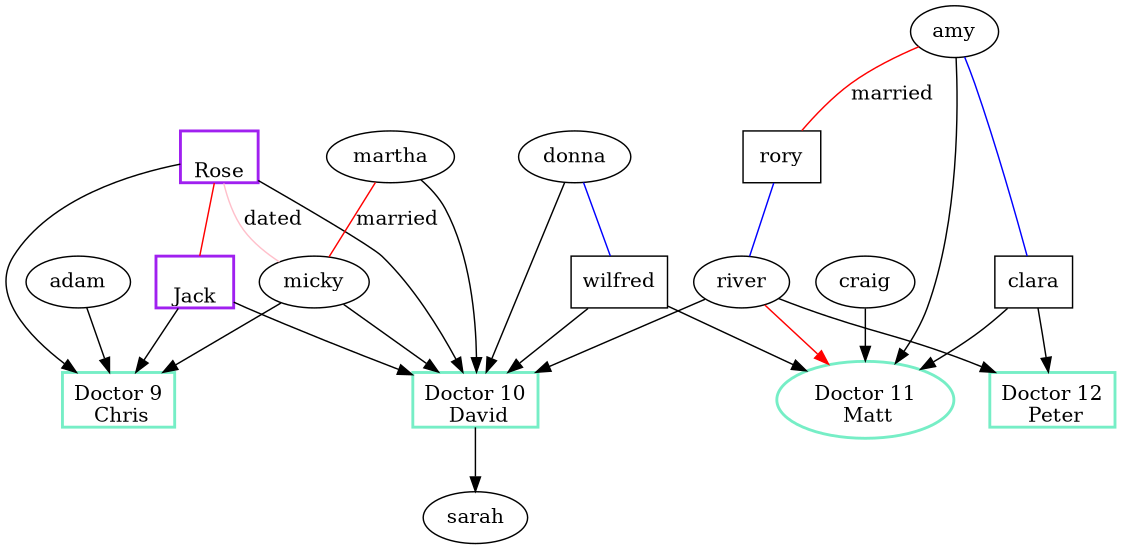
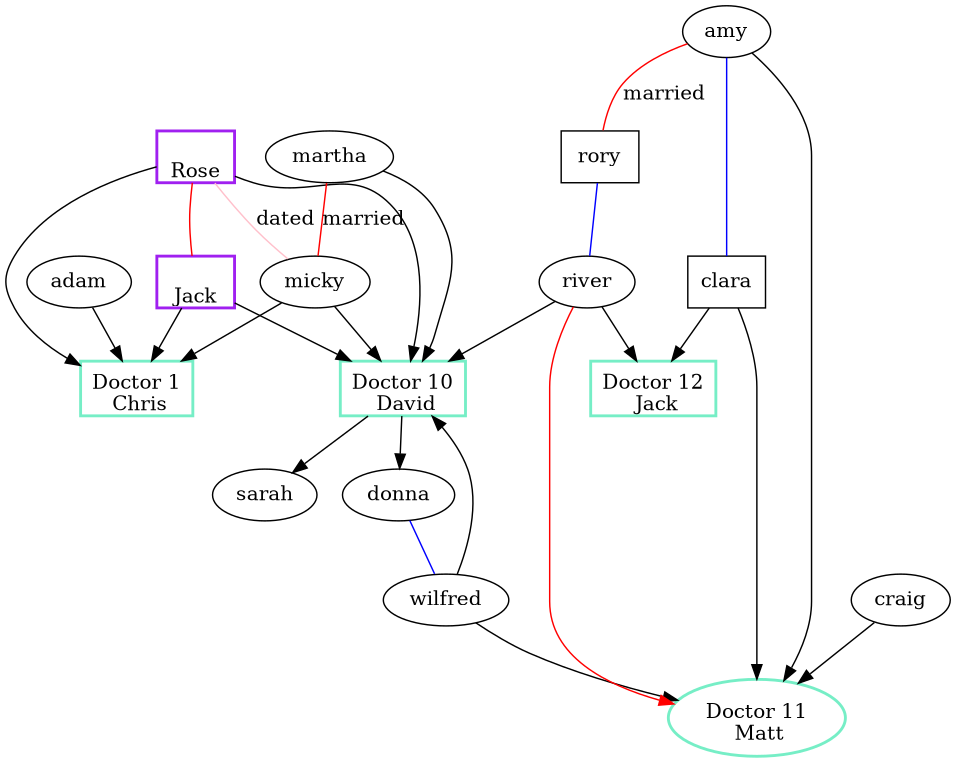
  digraph {
    fontname="DejaVu Serif"
    node [fontname="DejaVu Serif"]
    edge [fontname="DejaVu Serif"]
-   n1 [color=aquamarine2 label="Doctor 9\n Chris" labelloc=b shape=box style=bold]
+   n1 [color=aquamarine2 label="Doctor 1\n Chris" labelloc=b shape=box style=bold]
    n2 [color=aquamarine2 label="Doctor 10\n David" labelloc=b shape=box style=bold]
    sarah
    n4 [color=aquamarine2 label="Doctor 11\n Matt" labelloc=b shape=ellipse style=bold]
-   n5 [color=aquamarine2 label="Doctor 12\n Peter" labelloc=b shape=box style=bold]
+   n5 [color=aquamarine2 label="Doctor 12\n Jack" labelloc=b shape=box style=bold]
    n6 [color=purple label="Rose\n" labelloc=b shape=box style=bold]
    n7 [color=purple label="Jack\n" labelloc=b shape=box style=bold]
    micky
    adam
    martha
    donna
-   wilfred [shape=box]
+   wilfred
    river
    amy
    rory [shape=box]
    clara [shape=box]
    craig
    n2 -> sarah
    n6 -> n1
    n6 -> n2
    n6 -> n7 [color=red dir=none]
    n6 -> micky [color=pink dir=none label=dated]
    n7 -> n1
    n7 -> n2
    micky -> n1
    micky -> n2
    adam -> n1
    martha -> n2
    martha -> micky [color=red dir=none label=married]
-   donna -> n2
+   n2 -> donna
    donna -> wilfred [color=blue dir=none]
    wilfred -> n2
    wilfred -> n4
    river -> n2
    river -> n4 [color=red]
    river -> n5
    amy -> n4
    amy -> rory [color=red dir=none label=married]
    amy -> clara [color=blue dir=none]
    rory -> river [color=blue dir=none]
    clara -> n4
    clara -> n5
    craig -> n4
  }
